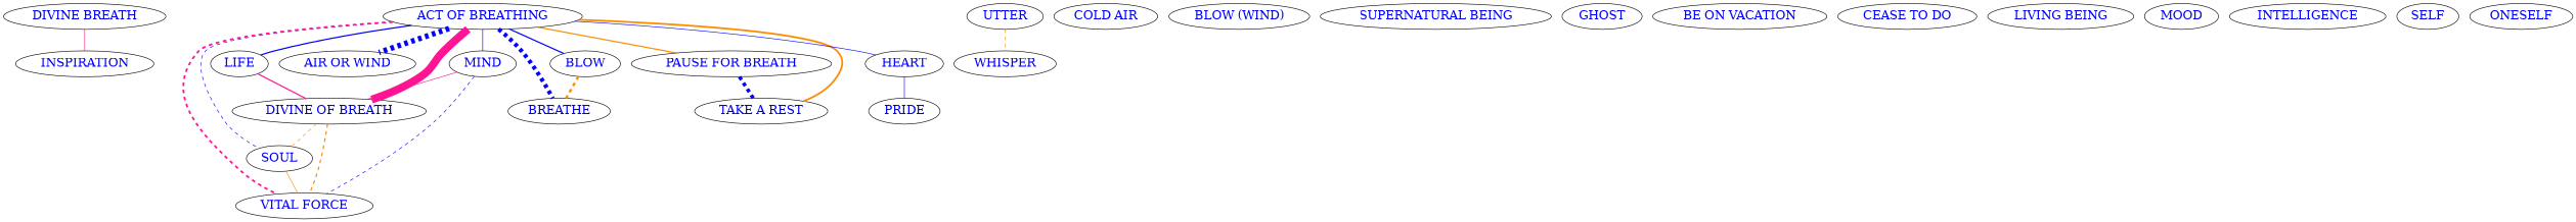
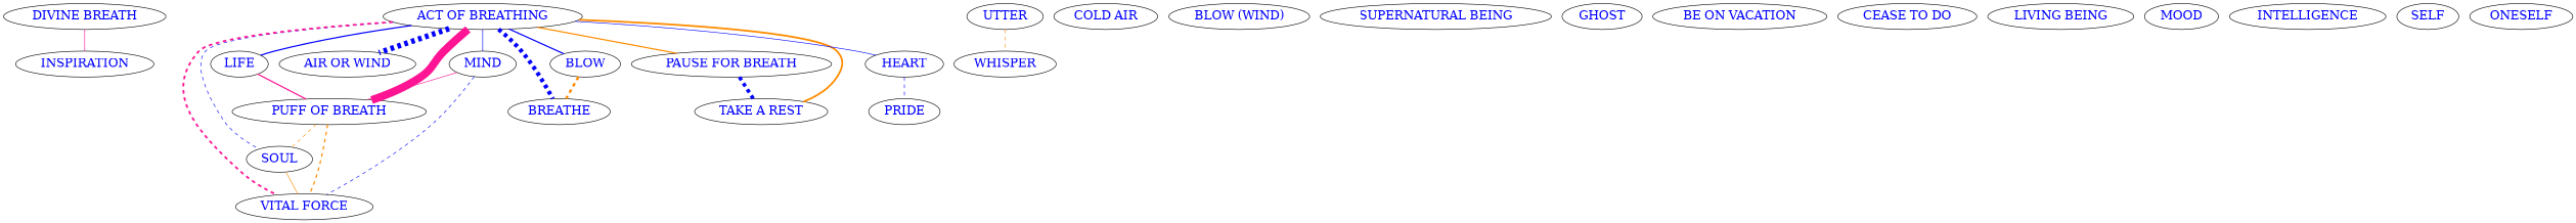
  digraph {
    splines=true
    node [fontcolor=blue fontsize=20]
    edge [color=blue dir=none penwidth=1 style=solid]
    INSPIRATION
    "DIVINE BREATH"
-   "PUFF OF BREATH" [label="DIVINE OF BREATH"]
+   "PUFF OF BREATH"
    SOUL
    "VITAL FORCE"
    "AIR OR WIND"
    BLOW
    BREATHE
    WHISPER
    UTTER
    "ACT OF BREATHING"
    "PAUSE FOR BREATH"
    "TAKE A REST"
    LIFE
    HEART
    MIND
    PRIDE
    "COLD AIR"
    "BLOW (WIND)"
    "SUPERNATURAL BEING"
    GHOST
    "BE ON VACATION"
    "CEASE TO DO"
    "LIVING BEING"
    MOOD
    INTELLIGENCE
    SELF
    ONESELF
    subgraph sub_1 {
      INSPIRATION
      "DIVINE BREATH"
      "PUFF OF BREATH"
      SOUL
      "VITAL FORCE"
      "AIR OR WIND"
      BLOW
      BREATHE
      WHISPER
      UTTER
      "ACT OF BREATHING"
      "PAUSE FOR BREATH"
      "TAKE A REST"
      LIFE
      HEART
      MIND
      PRIDE
    }
    subgraph sub_2 {
    }
    subgraph sub_3 {
    }
    subgraph sub_4 {
    }
    "DIVINE BREATH" -> INSPIRATION [color=deeppink]
    "PUFF OF BREATH" -> SOUL [color=darkorange style=dashed]
    "PUFF OF BREATH" -> "VITAL FORCE" [color=darkorange penwidth=2 style=dashed]
    SOUL -> "VITAL FORCE" [color=darkorange]
    BLOW -> BREATHE [color=darkorange penwidth=4 style=dashed]
    UTTER -> WHISPER [color=darkorange style=dashed]
    "ACT OF BREATHING" -> "PUFF OF BREATH" [color=deeppink penwidth=13]
    "ACT OF BREATHING" -> SOUL [style=dashed]
    "ACT OF BREATHING" -> "VITAL FORCE" [color=deeppink penwidth=3 style=dashed]
    "ACT OF BREATHING" -> "AIR OR WIND" [penwidth=9 style=dashed]
    "ACT OF BREATHING" -> BLOW [penwidth=2]
    "ACT OF BREATHING" -> BREATHE [penwidth=7 style=dashed]
    "ACT OF BREATHING" -> "PAUSE FOR BREATH" [color=darkorange penwidth=2]
    "ACT OF BREATHING" -> "TAKE A REST" [color=darkorange penwidth=3]
    "ACT OF BREATHING" -> LIFE [penwidth=2]
    "ACT OF BREATHING" -> HEART
    "ACT OF BREATHING" -> MIND
    "PAUSE FOR BREATH" -> "TAKE A REST" [penwidth=6 style=dashed]
    LIFE -> "PUFF OF BREATH" [color=deeppink penwidth=2]
-   HEART -> PRIDE
+   HEART -> PRIDE [style=dashed]
    MIND -> "PUFF OF BREATH" [color=deeppink]
    MIND -> "VITAL FORCE" [style=dashed]
  }
